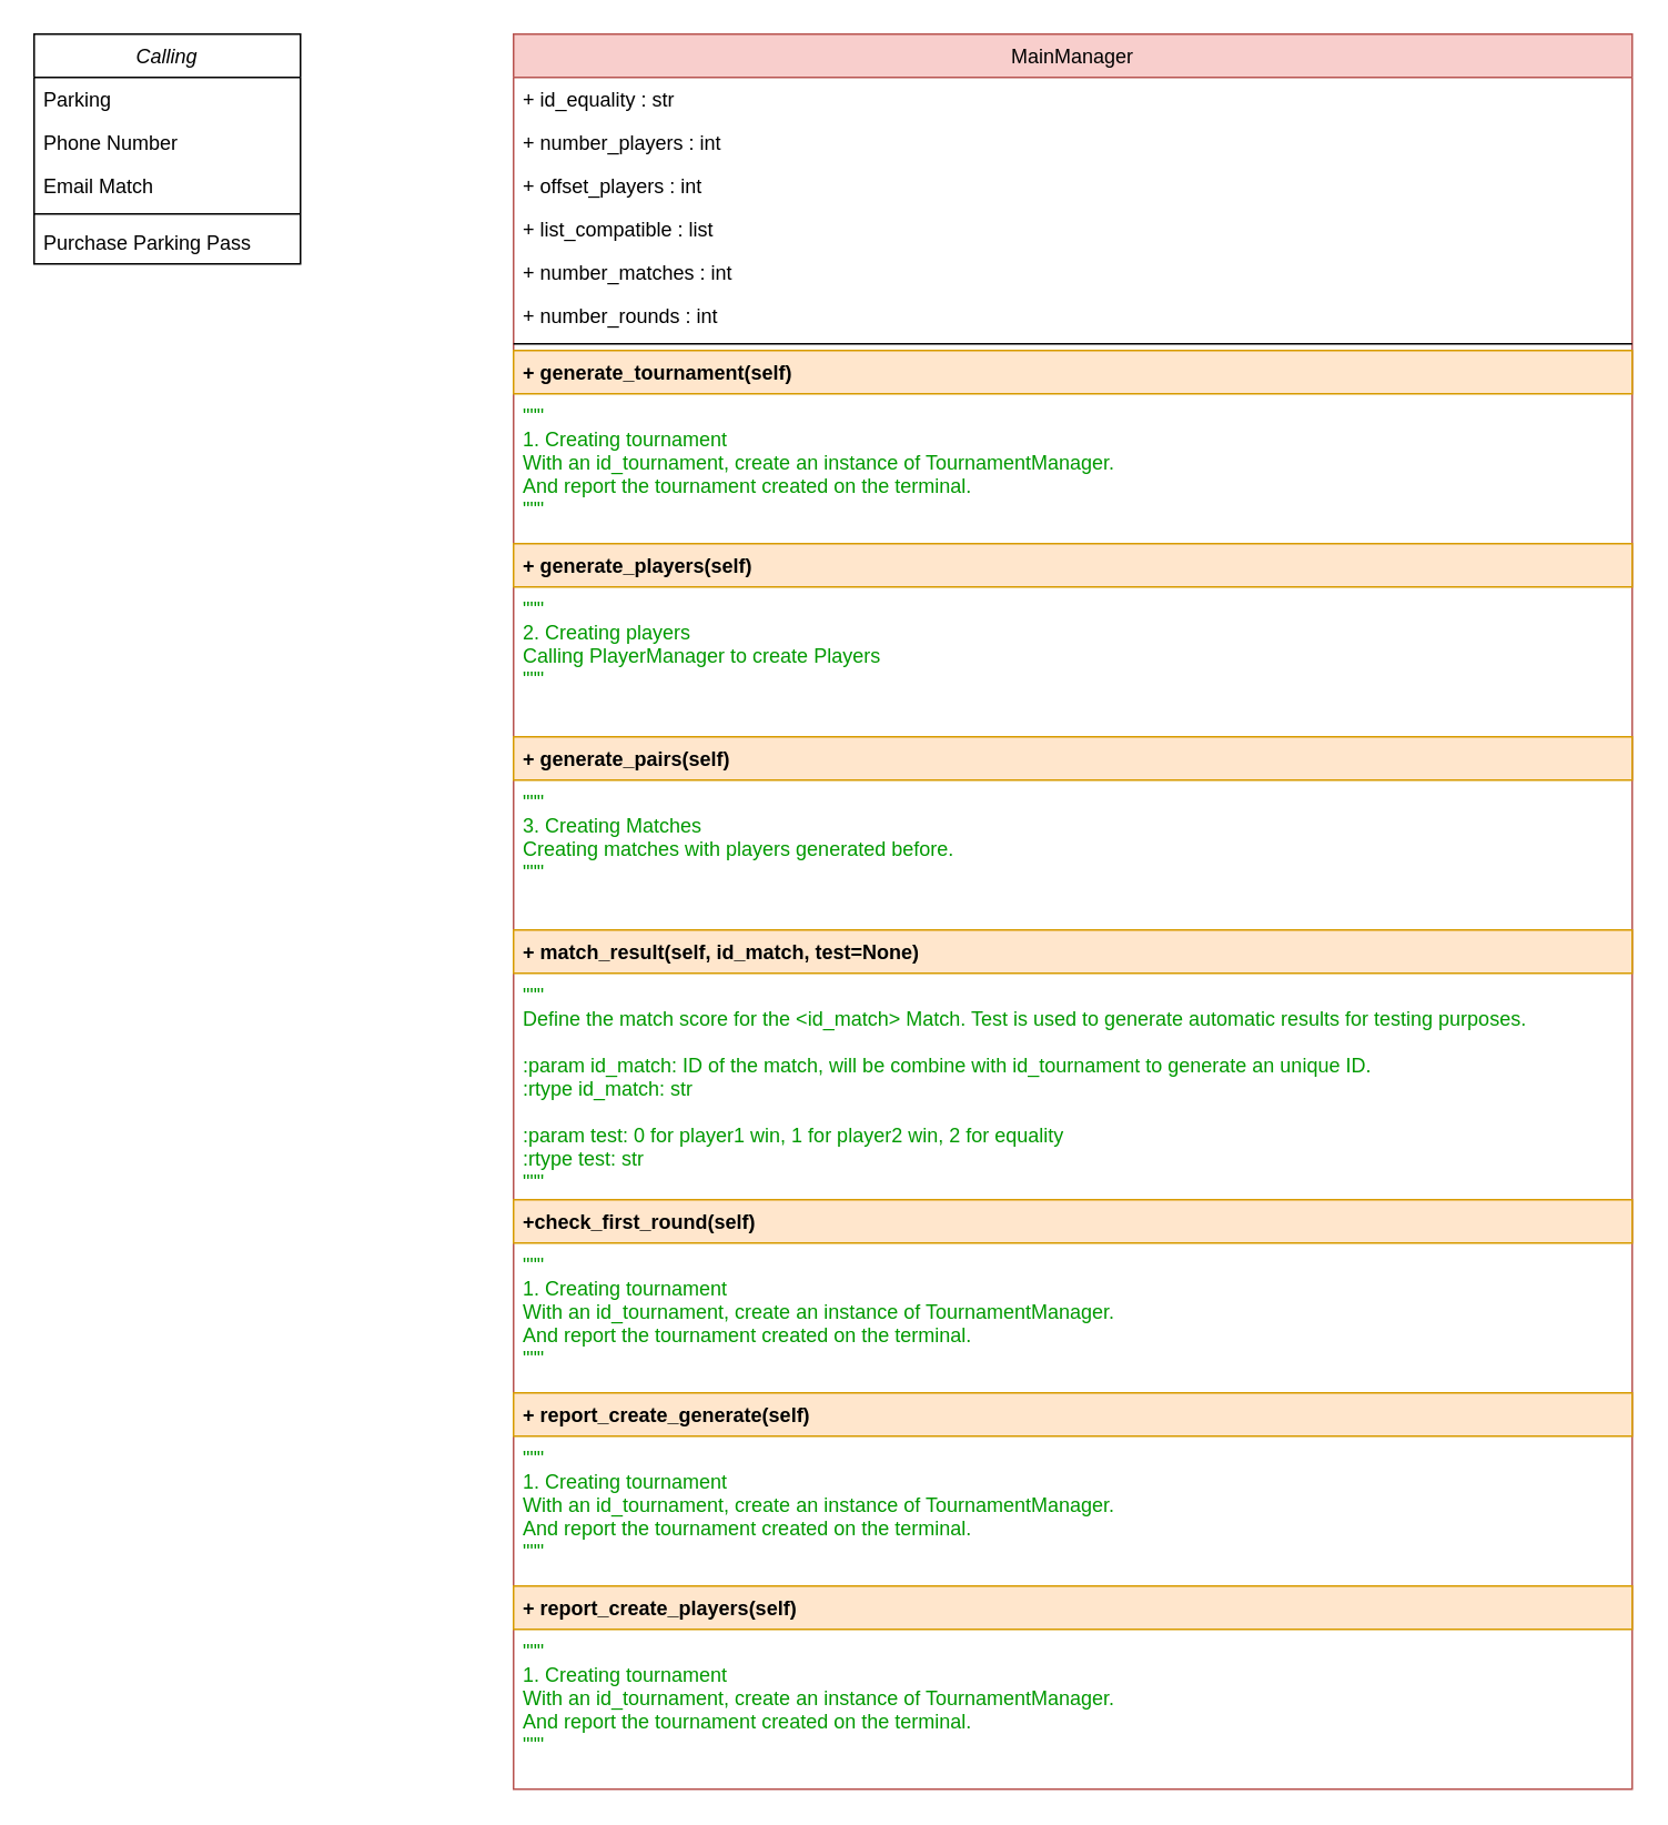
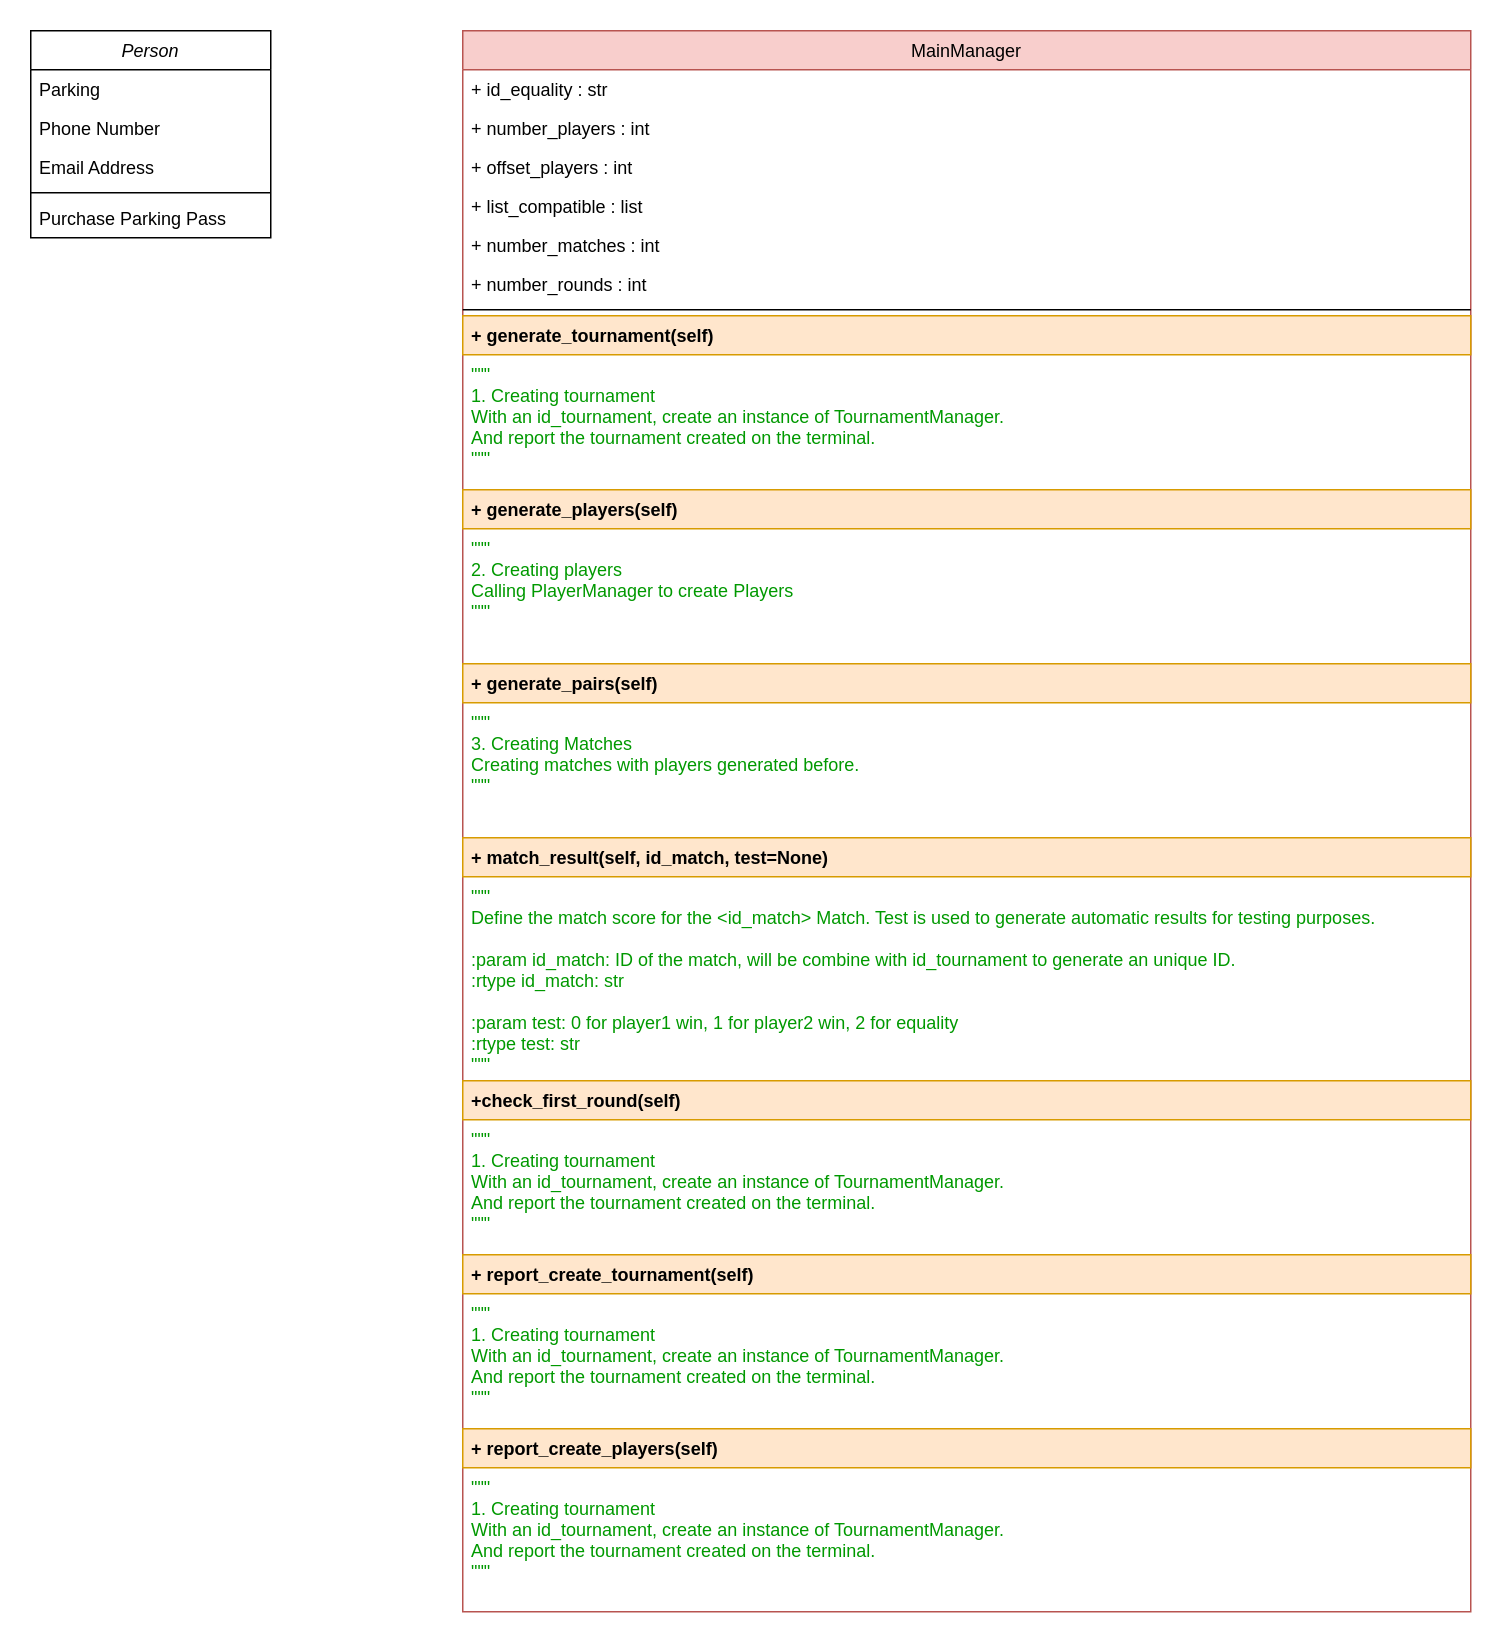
  <mxCell id="0" />
  <mxCell id="1" parent="0" />
- <mxCell id="2" value="Calling" style="swimlane;fontStyle=2;align=center;verticalAlign=top;childLayout=stackLayout;horizontal=1;startSize=26;horizontalStack=0;resizeParent=1;resizeLast=0;collapsible=1;marginBottom=0;rounded=0;shadow=0;strokeWidth=1;" parent="1" vertex="1"><mxGeometry x="20" y="20" width="160" height="138" as="geometry"><mxRectangle x="230" y="140" width="160" height="26" as="alternateBounds" /></mxGeometry></mxCell>
+ <mxCell id="2" value="Person" style="swimlane;fontStyle=2;align=center;verticalAlign=top;childLayout=stackLayout;horizontal=1;startSize=26;horizontalStack=0;resizeParent=1;resizeLast=0;collapsible=1;marginBottom=0;rounded=0;shadow=0;strokeWidth=1;" parent="1" vertex="1"><mxGeometry x="20" y="20" width="160" height="138" as="geometry"><mxRectangle x="230" y="140" width="160" height="26" as="alternateBounds" /></mxGeometry></mxCell>
  <mxCell id="3" value="Parking" style="text;align=left;verticalAlign=top;spacingLeft=4;spacingRight=4;overflow=hidden;rotatable=0;points=[[0,0.5],[1,0.5]];portConstraint=eastwest;" parent="2" vertex="1"><mxGeometry y="26" width="160" height="26" as="geometry" /></mxCell>
  <mxCell id="4" value="Phone Number" style="text;align=left;verticalAlign=top;spacingLeft=4;spacingRight=4;overflow=hidden;rotatable=0;points=[[0,0.5],[1,0.5]];portConstraint=eastwest;rounded=0;shadow=0;html=0;" parent="2" vertex="1"><mxGeometry y="52" width="160" height="26" as="geometry" /></mxCell>
- <mxCell id="5" value="Email Match" style="text;align=left;verticalAlign=top;spacingLeft=4;spacingRight=4;overflow=hidden;rotatable=0;points=[[0,0.5],[1,0.5]];portConstraint=eastwest;rounded=0;shadow=0;html=0;" parent="2" vertex="1"><mxGeometry y="78" width="160" height="26" as="geometry" /></mxCell>
+ <mxCell id="5" value="Email Address" style="text;align=left;verticalAlign=top;spacingLeft=4;spacingRight=4;overflow=hidden;rotatable=0;points=[[0,0.5],[1,0.5]];portConstraint=eastwest;rounded=0;shadow=0;html=0;" parent="2" vertex="1"><mxGeometry y="78" width="160" height="26" as="geometry" /></mxCell>
  <mxCell id="6" value="" style="line;html=1;strokeWidth=1;align=left;verticalAlign=middle;spacingTop=-1;spacingLeft=3;spacingRight=3;rotatable=0;labelPosition=right;points=[];portConstraint=eastwest;" parent="2" vertex="1"><mxGeometry y="104" width="160" height="8" as="geometry" /></mxCell>
  <mxCell id="7" value="Purchase Parking Pass" style="text;align=left;verticalAlign=top;spacingLeft=4;spacingRight=4;overflow=hidden;rotatable=0;points=[[0,0.5],[1,0.5]];portConstraint=eastwest;" parent="2" vertex="1"><mxGeometry y="112" width="160" height="26" as="geometry" /></mxCell>
  <mxCell id="8" value="MainManager" style="swimlane;fontStyle=0;align=center;verticalAlign=top;childLayout=stackLayout;horizontal=1;startSize=26;horizontalStack=0;resizeParent=1;resizeLast=0;collapsible=1;marginBottom=0;rounded=0;shadow=0;strokeWidth=1;fillColor=#f8cecc;strokeColor=#b85450;" parent="1" vertex="1"><mxGeometry x="308" y="20" width="672" height="1054" as="geometry"><mxRectangle x="550" y="140" width="160" height="26" as="alternateBounds" /></mxGeometry></mxCell>
  <mxCell id="9" value="+ id_equality : str" style="text;align=left;verticalAlign=top;spacingLeft=4;spacingRight=4;overflow=hidden;rotatable=0;points=[[0,0.5],[1,0.5]];portConstraint=eastwest;" parent="8" vertex="1"><mxGeometry y="26" width="672" height="26" as="geometry" /></mxCell>
  <mxCell id="10" value="+ number_players : int" style="text;align=left;verticalAlign=top;spacingLeft=4;spacingRight=4;overflow=hidden;rotatable=0;points=[[0,0.5],[1,0.5]];portConstraint=eastwest;rounded=0;shadow=0;html=0;" parent="8" vertex="1"><mxGeometry y="52" width="672" height="26" as="geometry" /></mxCell>
  <mxCell id="11" value="+ offset_players : int" style="text;align=left;verticalAlign=top;spacingLeft=4;spacingRight=4;overflow=hidden;rotatable=0;points=[[0,0.5],[1,0.5]];portConstraint=eastwest;rounded=0;shadow=0;html=0;" parent="8" vertex="1"><mxGeometry y="78" width="672" height="26" as="geometry" /></mxCell>
  <mxCell id="12" value="+ list_compatible : list" style="text;align=left;verticalAlign=top;spacingLeft=4;spacingRight=4;overflow=hidden;rotatable=0;points=[[0,0.5],[1,0.5]];portConstraint=eastwest;rounded=0;shadow=0;html=0;" parent="8" vertex="1"><mxGeometry y="104" width="672" height="26" as="geometry" /></mxCell>
  <mxCell id="13" value="+ number_matches : int" style="text;align=left;verticalAlign=top;spacingLeft=4;spacingRight=4;overflow=hidden;rotatable=0;points=[[0,0.5],[1,0.5]];portConstraint=eastwest;rounded=0;shadow=0;html=0;" parent="8" vertex="1"><mxGeometry y="130" width="672" height="26" as="geometry" /></mxCell>
  <mxCell id="14" value="+ number_rounds : int" style="text;align=left;verticalAlign=top;spacingLeft=4;spacingRight=4;overflow=hidden;rotatable=0;points=[[0,0.5],[1,0.5]];portConstraint=eastwest;rounded=0;shadow=0;html=0;" vertex="1" parent="8"><mxGeometry y="156" width="672" height="26" as="geometry" /></mxCell>
  <mxCell id="15" value="" style="line;html=1;strokeWidth=1;align=left;verticalAlign=middle;spacingTop=-1;spacingLeft=3;spacingRight=3;rotatable=0;labelPosition=right;points=[];portConstraint=eastwest;" parent="8" vertex="1"><mxGeometry y="182" width="672" height="8" as="geometry" /></mxCell>
  <mxCell id="16" value="+ generate_tournament(self)" style="text;align=left;verticalAlign=top;spacingLeft=4;spacingRight=4;overflow=hidden;rotatable=0;points=[[0,0.5],[1,0.5]];portConstraint=eastwest;fontStyle=1;fillColor=#ffe6cc;strokeColor=#d79b00;" vertex="1" parent="8"><mxGeometry y="190" width="672" height="26" as="geometry" /></mxCell>
  <mxCell id="17" value="&quot;&quot;&quot;&#10;1. Creating tournament&#10;    With an id_tournament, create an instance of TournamentManager.&#10;    And report the tournament created on the terminal.&#10;&quot;&quot;&quot;" style="text;align=left;verticalAlign=top;spacingLeft=4;spacingRight=4;overflow=hidden;rotatable=0;points=[[0,0.5],[1,0.5]];portConstraint=eastwest;fontColor=#009900;" parent="8" vertex="1"><mxGeometry y="216" width="672" height="90" as="geometry" /></mxCell>
  <mxCell id="18" value="+ generate_players(self)" style="text;align=left;verticalAlign=top;spacingLeft=4;spacingRight=4;overflow=hidden;rotatable=0;points=[[0,0.5],[1,0.5]];portConstraint=eastwest;fontStyle=1;fillColor=#ffe6cc;strokeColor=#d79b00;" vertex="1" parent="8"><mxGeometry y="306" width="672" height="26" as="geometry" /></mxCell>
  <mxCell id="19" value="&quot;&quot;&quot;&#10;2. Creating players&#10;Calling PlayerManager to create Players&#10;&quot;&quot;&quot;" style="text;align=left;verticalAlign=top;spacingLeft=4;spacingRight=4;overflow=hidden;rotatable=0;points=[[0,0.5],[1,0.5]];portConstraint=eastwest;fontColor=#009900;" vertex="1" parent="8"><mxGeometry y="332" width="672" height="90" as="geometry" /></mxCell>
  <mxCell id="20" value="+ generate_pairs(self)" style="text;align=left;verticalAlign=top;spacingLeft=4;spacingRight=4;overflow=hidden;rotatable=0;points=[[0,0.5],[1,0.5]];portConstraint=eastwest;fontStyle=1;fillColor=#ffe6cc;strokeColor=#d79b00;" vertex="1" parent="8"><mxGeometry y="422" width="672" height="26" as="geometry" /></mxCell>
  <mxCell id="21" value="&quot;&quot;&quot;&#10;3. Creating Matches&#10;Creating matches with players generated before.&#10;&quot;&quot;&quot;" style="text;align=left;verticalAlign=top;spacingLeft=4;spacingRight=4;overflow=hidden;rotatable=0;points=[[0,0.5],[1,0.5]];portConstraint=eastwest;fontColor=#009900;" vertex="1" parent="8"><mxGeometry y="448" width="672" height="90" as="geometry" /></mxCell>
  <mxCell id="22" value="+ match_result(self, id_match, test=None)" style="text;align=left;verticalAlign=top;spacingLeft=4;spacingRight=4;overflow=hidden;rotatable=0;points=[[0,0.5],[1,0.5]];portConstraint=eastwest;fontStyle=1;fillColor=#ffe6cc;strokeColor=#d79b00;" vertex="1" parent="8"><mxGeometry y="538" width="672" height="26" as="geometry" /></mxCell>
  <mxCell id="23" value="&quot;&quot;&quot;&#10;Define the match score for the &lt;id_match&gt; Match. Test is used to generate automatic results for testing purposes.&#10;&#10;:param id_match: ID of the match, will be combine with id_tournament to generate an unique ID.&#10;:rtype id_match: str&#10;&#10;:param test: 0 for player1 win, 1 for player2 win, 2 for equality&#10;:rtype test: str&#10;&quot;&quot;&quot;" style="text;align=left;verticalAlign=top;spacingLeft=4;spacingRight=4;overflow=hidden;rotatable=0;points=[[0,0.5],[1,0.5]];portConstraint=eastwest;fontColor=#009900;" vertex="1" parent="8"><mxGeometry y="564" width="672" height="136" as="geometry" /></mxCell>
  <mxCell id="24" value="+check_first_round(self)" style="text;align=left;verticalAlign=top;spacingLeft=4;spacingRight=4;overflow=hidden;rotatable=0;points=[[0,0.5],[1,0.5]];portConstraint=eastwest;fontStyle=1;fillColor=#ffe6cc;strokeColor=#d79b00;" vertex="1" parent="8"><mxGeometry y="700" width="672" height="26" as="geometry" /></mxCell>
  <mxCell id="25" value="&quot;&quot;&quot;&#10;1. Creating tournament&#10;    With an id_tournament, create an instance of TournamentManager.&#10;    And report the tournament created on the terminal.&#10;&quot;&quot;&quot;" style="text;align=left;verticalAlign=top;spacingLeft=4;spacingRight=4;overflow=hidden;rotatable=0;points=[[0,0.5],[1,0.5]];portConstraint=eastwest;fontColor=#009900;" vertex="1" parent="8"><mxGeometry y="726" width="672" height="90" as="geometry" /></mxCell>
- <mxCell id="26" value="+ report_create_generate(self)" style="text;align=left;verticalAlign=top;spacingLeft=4;spacingRight=4;overflow=hidden;rotatable=0;points=[[0,0.5],[1,0.5]];portConstraint=eastwest;fontStyle=1;fillColor=#ffe6cc;strokeColor=#d79b00;" vertex="1" parent="8"><mxGeometry y="816" width="672" height="26" as="geometry" /></mxCell>
+ <mxCell id="26" value="+ report_create_tournament(self)" style="text;align=left;verticalAlign=top;spacingLeft=4;spacingRight=4;overflow=hidden;rotatable=0;points=[[0,0.5],[1,0.5]];portConstraint=eastwest;fontStyle=1;fillColor=#ffe6cc;strokeColor=#d79b00;" vertex="1" parent="8"><mxGeometry y="816" width="672" height="26" as="geometry" /></mxCell>
  <mxCell id="27" value="&quot;&quot;&quot;&#10;1. Creating tournament&#10;    With an id_tournament, create an instance of TournamentManager.&#10;    And report the tournament created on the terminal.&#10;&quot;&quot;&quot;" style="text;align=left;verticalAlign=top;spacingLeft=4;spacingRight=4;overflow=hidden;rotatable=0;points=[[0,0.5],[1,0.5]];portConstraint=eastwest;fontColor=#009900;" vertex="1" parent="8"><mxGeometry y="842" width="672" height="90" as="geometry" /></mxCell>
  <mxCell id="28" value="+ report_create_players(self)" style="text;align=left;verticalAlign=top;spacingLeft=4;spacingRight=4;overflow=hidden;rotatable=0;points=[[0,0.5],[1,0.5]];portConstraint=eastwest;fontStyle=1;fillColor=#ffe6cc;strokeColor=#d79b00;" vertex="1" parent="8"><mxGeometry y="932" width="672" height="26" as="geometry" /></mxCell>
  <mxCell id="29" value="&quot;&quot;&quot;&#10;1. Creating tournament&#10;    With an id_tournament, create an instance of TournamentManager.&#10;    And report the tournament created on the terminal.&#10;&quot;&quot;&quot;" style="text;align=left;verticalAlign=top;spacingLeft=4;spacingRight=4;overflow=hidden;rotatable=0;points=[[0,0.5],[1,0.5]];portConstraint=eastwest;fontColor=#009900;" vertex="1" parent="8"><mxGeometry y="958" width="672" height="90" as="geometry" /></mxCell>
